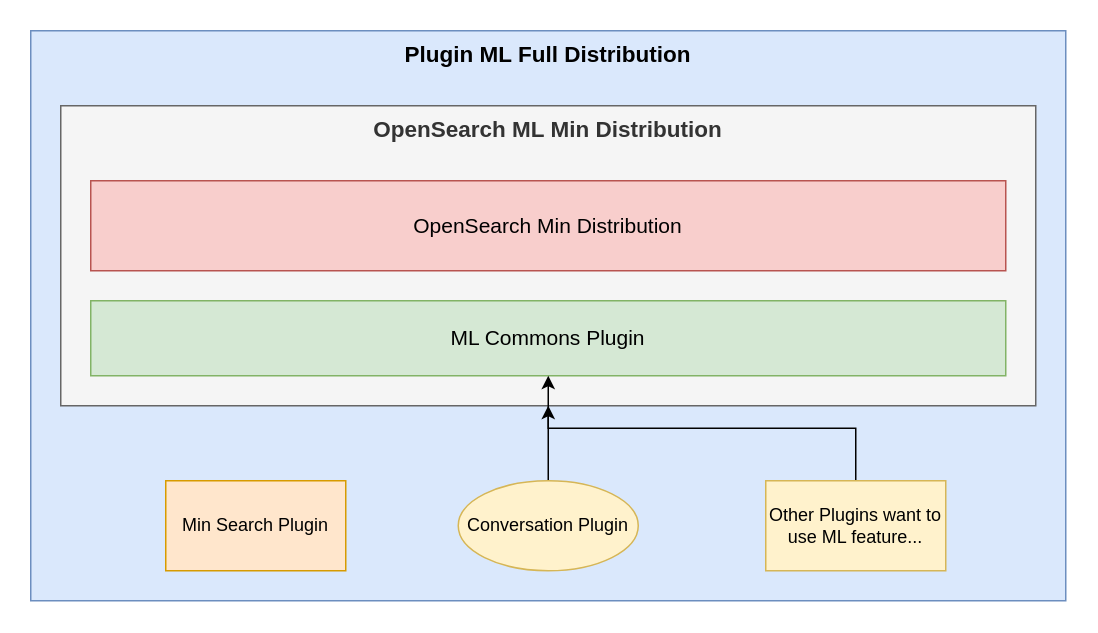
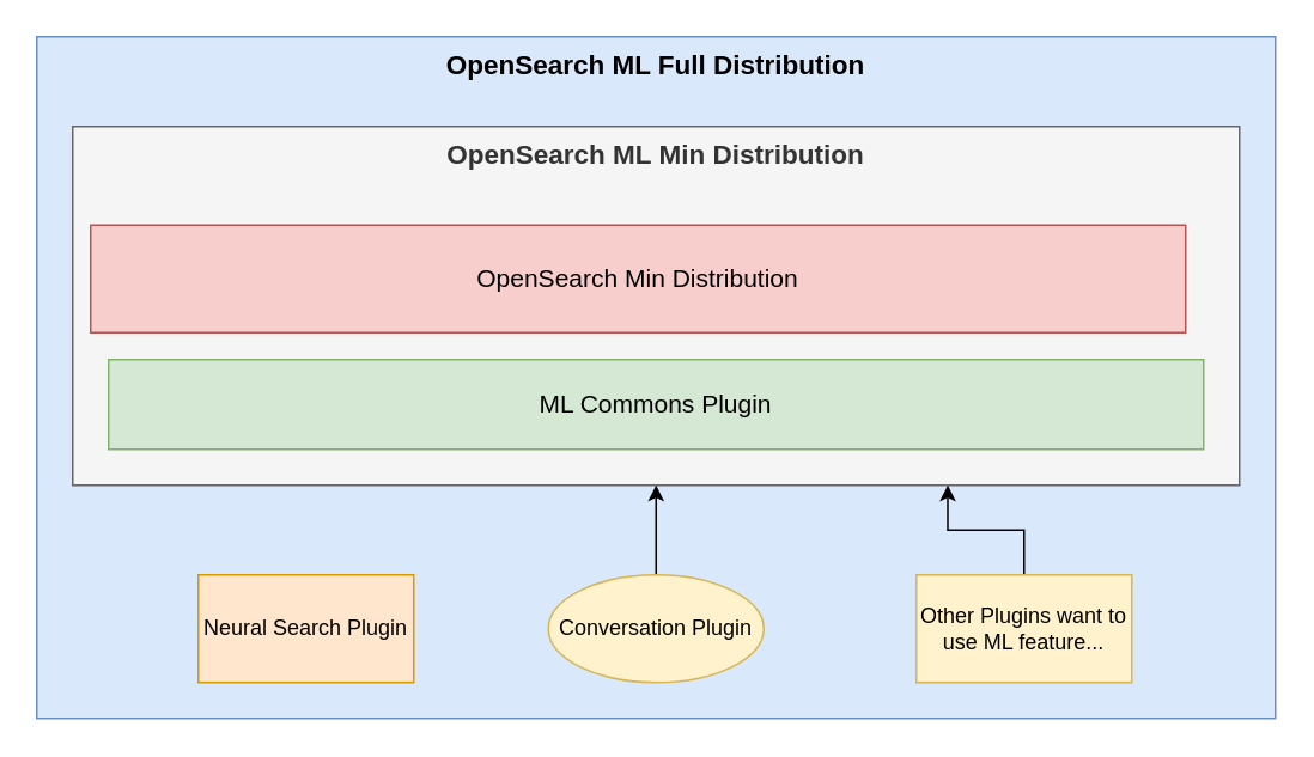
  <mxCell id="0" />
  <mxCell id="1" parent="0" />
- <mxCell id="2" value="&lt;b&gt;&lt;font style=&quot;font-size: 15px;&quot;&gt;Plugin ML Full Distribution&lt;/font&gt;&lt;/b&gt;" style="rounded=0;whiteSpace=wrap;html=1;horizontal=1;verticalAlign=top;fillColor=#dae8fc;strokeColor=#6c8ebf;" vertex="1" parent="1"><mxGeometry x="20" y="20" width="690" height="380" as="geometry" /></mxCell>
+ <mxCell id="2" value="&lt;b&gt;&lt;font style=&quot;font-size: 15px;&quot;&gt;OpenSearch ML Full Distribution&lt;/font&gt;&lt;/b&gt;" style="rounded=0;whiteSpace=wrap;html=1;horizontal=1;verticalAlign=top;fillColor=#dae8fc;strokeColor=#6c8ebf;" vertex="1" parent="1"><mxGeometry x="20" y="20" width="690" height="380" as="geometry" /></mxCell>
  <mxCell id="3" value="&lt;b&gt;&lt;font style=&quot;font-size: 15px;&quot;&gt;OpenSearch ML Min Distribution&lt;/font&gt;&lt;/b&gt;" style="rounded=0;whiteSpace=wrap;html=1;horizontal=1;verticalAlign=top;fillColor=#f5f5f5;fontColor=#333333;strokeColor=#666666;" vertex="1" parent="1"><mxGeometry x="40" y="70" width="650" height="200" as="geometry" /></mxCell>
- <mxCell id="4" value="&lt;font style=&quot;font-size: 14px;&quot;&gt;OpenSearch Min Distribution&lt;/font&gt;" style="rounded=0;whiteSpace=wrap;html=1;fillColor=#f8cecc;strokeColor=#b85450;" vertex="1" parent="1"><mxGeometry x="60" y="120" width="610" height="60" as="geometry" /></mxCell>
+ <mxCell id="4" value="&lt;font style=&quot;font-size: 14px;&quot;&gt;OpenSearch Min Distribution&lt;/font&gt;" style="rounded=0;whiteSpace=wrap;html=1;fillColor=#f8cecc;strokeColor=#b85450;" vertex="1" parent="1"><mxGeometry x="50" y="125" width="610" height="60" as="geometry" /></mxCell>
  <mxCell id="5" value="&lt;font style=&quot;font-size: 14px;&quot;&gt;ML Commons Plugin&lt;/font&gt;" style="rounded=0;whiteSpace=wrap;html=1;fillColor=#d5e8d4;strokeColor=#82b366;" vertex="1" parent="1"><mxGeometry x="60" y="200" width="610" height="50" as="geometry" /></mxCell>
- <mxCell id="6" value="Min Search Plugin" style="rounded=0;whiteSpace=wrap;html=1;fillColor=#ffe6cc;strokeColor=#d79b00;" vertex="1" parent="1"><mxGeometry x="110" y="320" width="120" height="60" as="geometry" /></mxCell>
+ <mxCell id="6" value="Neural Search Plugin" style="rounded=0;whiteSpace=wrap;html=1;fillColor=#ffe6cc;strokeColor=#d79b00;" vertex="1" parent="1"><mxGeometry x="110" y="320" width="120" height="60" as="geometry" /></mxCell>
  <mxCell id="7" style="edgeStyle=orthogonalEdgeStyle;rounded=0;orthogonalLoop=1;jettySize=auto;html=1;exitX=0.5;exitY=0;exitDx=0;exitDy=0;entryX=0.5;entryY=1;entryDx=0;entryDy=0;" edge="1" parent="1" source="8" target="3"><mxGeometry relative="1" as="geometry" /></mxCell>
  <mxCell id="8" value="Conversation Plugin" style="ellipse;whiteSpace=wrap;html=1;fillColor=#fff2cc;strokeColor=#d6b656;" vertex="1" parent="1"><mxGeometry x="305" y="320" width="120" height="60" as="geometry" /></mxCell>
- <mxCell id="9" style="edgeStyle=orthogonalEdgeStyle;rounded=0;orthogonalLoop=1;jettySize=auto;html=1;exitX=0.5;exitY=0;exitDx=0;exitDy=0;" edge="1" parent="1" source="10" target="5"><mxGeometry relative="1" as="geometry" /></mxCell>
+ <mxCell id="9" style="edgeStyle=orthogonalEdgeStyle;rounded=0;orthogonalLoop=1;jettySize=auto;html=1;exitX=0.5;exitY=0;exitDx=0;exitDy=0;entryX=0.75;entryY=1;entryDx=0;entryDy=0;" edge="1" parent="1" source="10" target="3"><mxGeometry relative="1" as="geometry" /></mxCell>
  <mxCell id="10" value="Other Plugins want to use ML feature..." style="rounded=0;whiteSpace=wrap;html=1;fillColor=#fff2cc;strokeColor=#d6b656;" vertex="1" parent="1"><mxGeometry x="510" y="320" width="120" height="60" as="geometry" /></mxCell>
